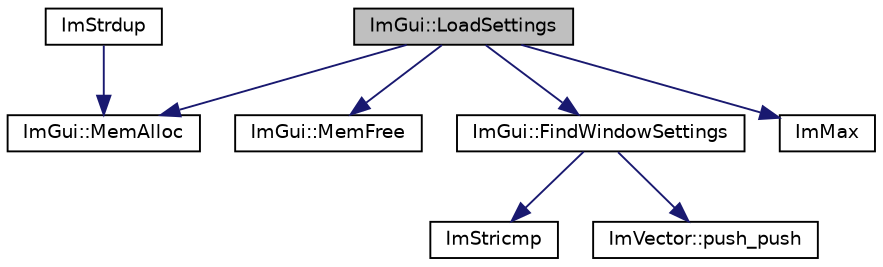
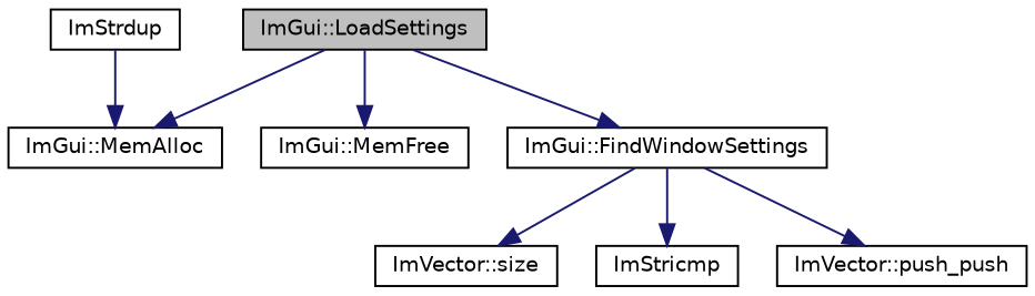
  digraph {
    rankdir=TB
    node [color=black fillcolor=white fontname=Helvetica fontsize=10 shape=record style=filled]
    edge [color=midnightblue fontname=Helvetica fontsize=10 labelfontname=Helvetica labelfontsize=10 style=solid]
    n1 [fillcolor=grey75 fontcolor=black height=0.2 label="ImGui::LoadSettings" width=0.4]
    n2 [height=0.2 label="ImGui::MemAlloc" width=0.4]
    n3 [height=0.2 label="ImGui::MemFree" width=0.4]
    n4 [height=0.2 label="ImGui::FindWindowSettings" width=0.4]
-   n5 [height=0.2 label=ImMax width=0.4]
+   n6 [height=0.2 label="ImVector::size" width=0.4]
    n7 [height=0.2 label=ImStricmp width=0.4]
    n8 [height=0.2 label="ImVector::push_push" width=0.4]
    n9 [height=0.2 label=ImStrdup width=0.4]
    n1 -> n2
    n1 -> n3
    n1 -> n4
-   n1 -> n5
+   n4 -> n6
    n4 -> n7
    n4 -> n8
    n9 -> n2
  }
